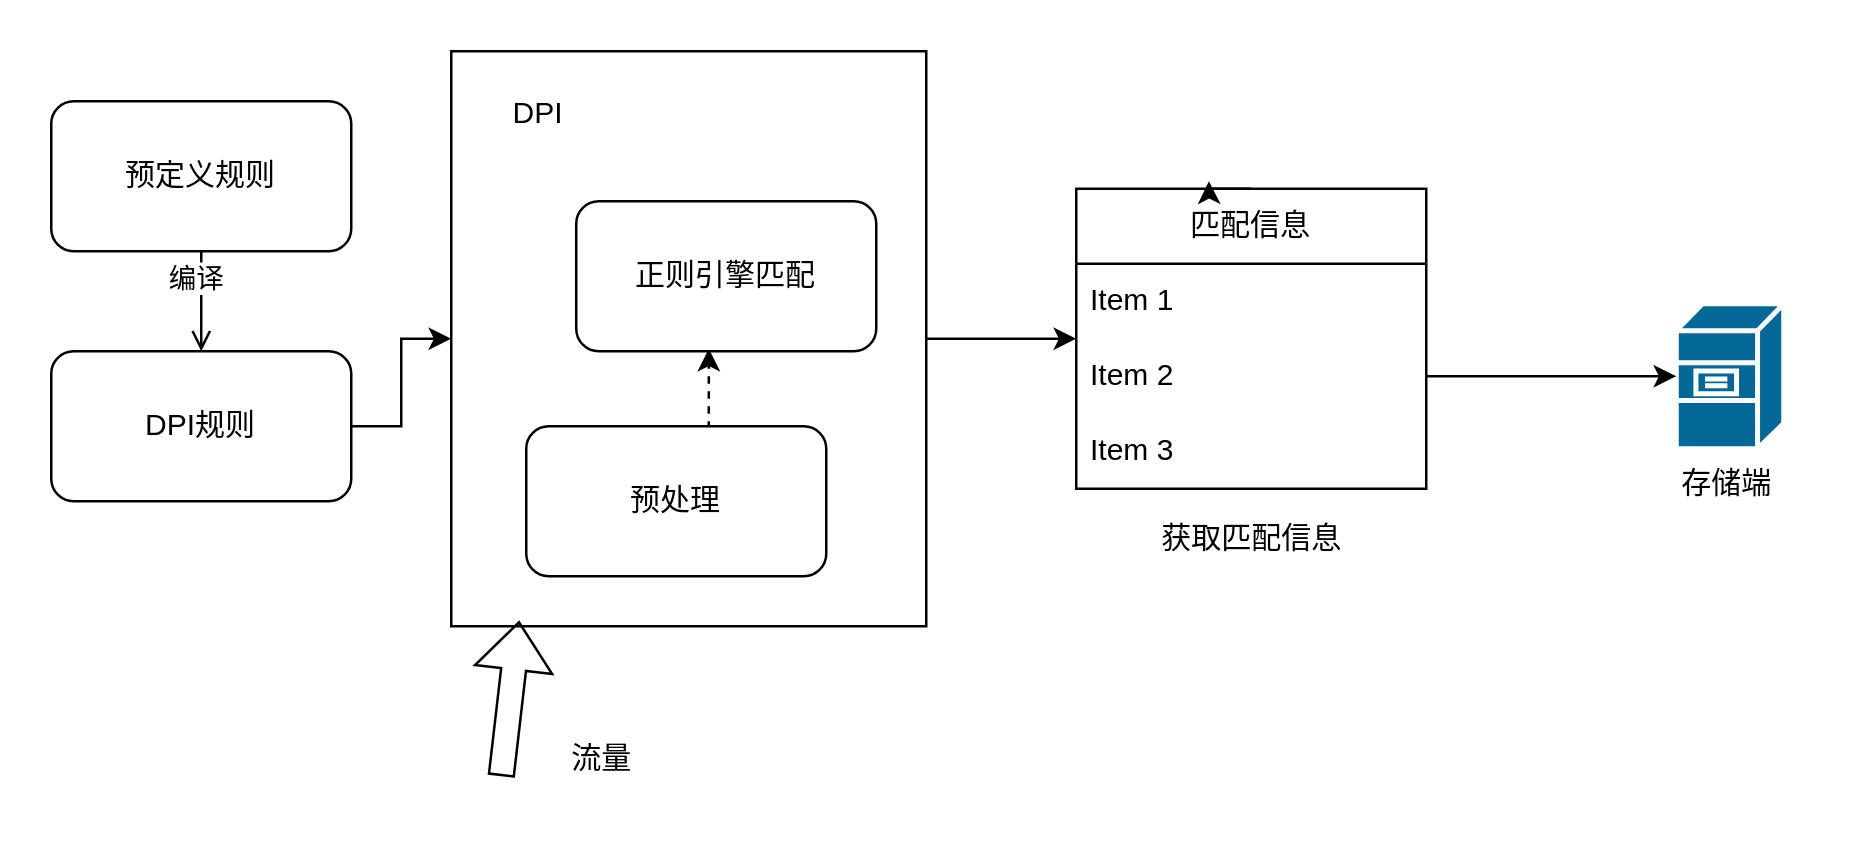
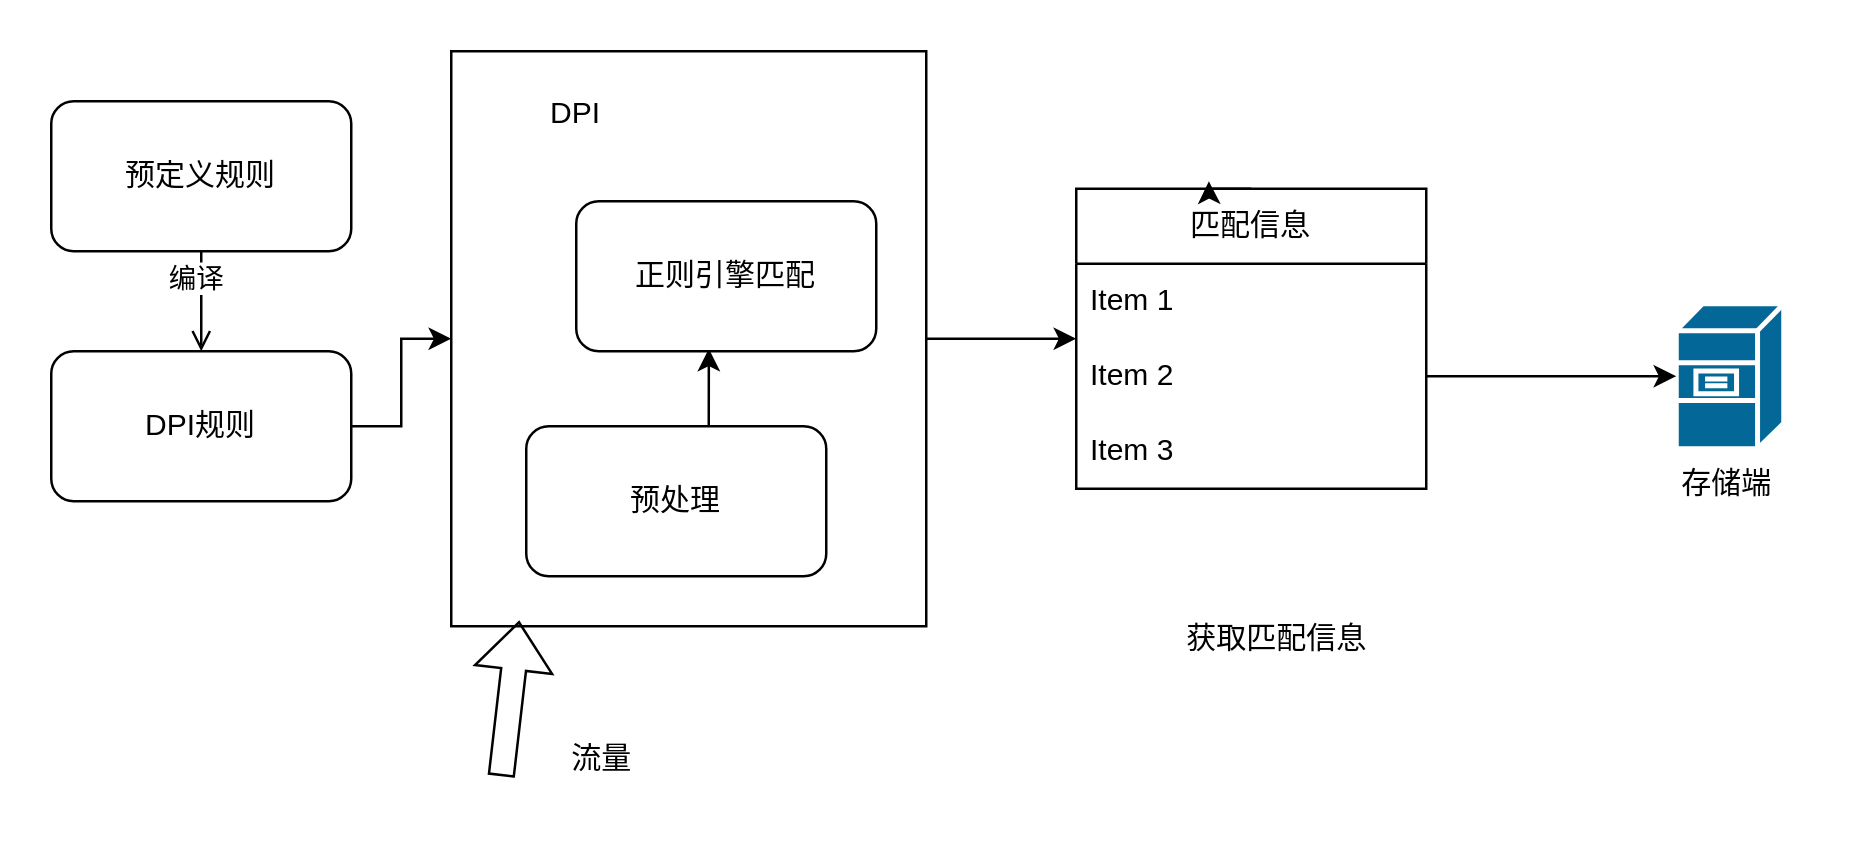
  <mxCell id="0" />
  <mxCell id="1" parent="0" />
  <mxCell id="2" style="edgeStyle=orthogonalEdgeStyle;rounded=0;orthogonalLoop=1;jettySize=auto;html=1;exitX=0.5;exitY=1;exitDx=0;exitDy=0;endArrow=open;" edge="1" parent="1" source="4" target="6"><mxGeometry relative="1" as="geometry" /></mxCell>
  <mxCell id="3" value="编译" style="edgeLabel;html=1;align=center;verticalAlign=middle;resizable=0;points=[];" vertex="1" connectable="0" parent="2"><mxGeometry x="-0.5" y="-3" relative="1" as="geometry"><mxPoint as="offset" /></mxGeometry></mxCell>
  <mxCell id="4" value="预定义规则" style="rounded=1;whiteSpace=wrap;html=1;" vertex="1" parent="1"><mxGeometry x="20" y="40" width="120" height="60" as="geometry" /></mxCell>
  <mxCell id="5" style="edgeStyle=orthogonalEdgeStyle;rounded=0;orthogonalLoop=1;jettySize=auto;html=1;exitX=1;exitY=0.5;exitDx=0;exitDy=0;entryX=0;entryY=0.5;entryDx=0;entryDy=0;" edge="1" parent="1" source="6" target="8"><mxGeometry relative="1" as="geometry" /></mxCell>
  <mxCell id="6" value="DPI规则" style="rounded=1;whiteSpace=wrap;html=1;" vertex="1" parent="1"><mxGeometry x="20" y="140" width="120" height="60" as="geometry" /></mxCell>
  <mxCell id="7" style="edgeStyle=orthogonalEdgeStyle;rounded=0;orthogonalLoop=1;jettySize=auto;html=1;exitX=1;exitY=0.5;exitDx=0;exitDy=0;entryX=0;entryY=0.5;entryDx=0;entryDy=0;" edge="1" parent="1" source="8" target="15"><mxGeometry relative="1" as="geometry" /></mxCell>
  <mxCell id="8" value="" style="rounded=0;whiteSpace=wrap;html=1;" vertex="1" parent="1"><mxGeometry x="180" y="20" width="190" height="230" as="geometry" /></mxCell>
- <mxCell id="9" value="DPI" style="text;html=1;strokeColor=none;fillColor=none;align=center;verticalAlign=middle;whiteSpace=wrap;rounded=0;" vertex="1" parent="1"><mxGeometry x="185" y="30" width="60" height="30" as="geometry" /></mxCell>
- <mxCell id="10" style="edgeStyle=orthogonalEdgeStyle;rounded=0;orthogonalLoop=1;jettySize=auto;html=1;exitX=0.5;exitY=0;exitDx=0;exitDy=0;entryX=0.442;entryY=0.983;entryDx=0;entryDy=0;entryPerimeter=0;dashed=1;" edge="1" parent="1" source="11" target="14"><mxGeometry relative="1" as="geometry" /></mxCell>
+ <mxCell id="9" value="DPI" style="text;html=1;strokeColor=none;fillColor=none;align=center;verticalAlign=middle;whiteSpace=wrap;rounded=0;" vertex="1" parent="1"><mxGeometry x="200" y="30" width="60" height="30" as="geometry" /></mxCell>
+ <mxCell id="10" style="edgeStyle=orthogonalEdgeStyle;rounded=0;orthogonalLoop=1;jettySize=auto;html=1;exitX=0.5;exitY=0;exitDx=0;exitDy=0;entryX=0.442;entryY=0.983;entryDx=0;entryDy=0;entryPerimeter=0;" edge="1" parent="1" source="11" target="14"><mxGeometry relative="1" as="geometry" /></mxCell>
  <mxCell id="11" value="预处理" style="rounded=1;whiteSpace=wrap;html=1;" vertex="1" parent="1"><mxGeometry x="210" y="170" width="120" height="60" as="geometry" /></mxCell>
  <mxCell id="12" value="" style="shape=flexArrow;endArrow=classic;html=1;rounded=0;entryX=0.143;entryY=0.991;entryDx=0;entryDy=0;entryPerimeter=0;" edge="1" parent="1" target="8"><mxGeometry width="50" height="50" relative="1" as="geometry"><mxPoint x="200" y="310" as="sourcePoint" /><mxPoint x="250" y="260" as="targetPoint" /></mxGeometry></mxCell>
  <mxCell id="13" value="流量" style="text;html=1;align=center;verticalAlign=middle;resizable=0;points=[];autosize=1;strokeColor=none;fillColor=none;" vertex="1" parent="1"><mxGeometry x="215" y="288" width="50" height="30" as="geometry" /></mxCell>
  <mxCell id="14" value="正则引擎匹配" style="rounded=1;whiteSpace=wrap;html=1;" vertex="1" parent="1"><mxGeometry x="230" y="80" width="120" height="60" as="geometry" /></mxCell>
  <mxCell id="15" value="匹配信息" style="swimlane;fontStyle=0;childLayout=stackLayout;horizontal=1;startSize=30;horizontalStack=0;resizeParent=1;resizeParentMax=0;resizeLast=0;collapsible=1;marginBottom=0;whiteSpace=wrap;html=1;" vertex="1" parent="1"><mxGeometry x="430" y="75" width="140" height="120" as="geometry" /></mxCell>
  <mxCell id="16" value="Item 1" style="text;strokeColor=none;fillColor=none;align=left;verticalAlign=middle;spacingLeft=4;spacingRight=4;overflow=hidden;points=[[0,0.5],[1,0.5]];portConstraint=eastwest;rotatable=0;whiteSpace=wrap;html=1;" vertex="1" parent="15"><mxGeometry y="30" width="140" height="30" as="geometry" /></mxCell>
  <mxCell id="17" value="Item 2" style="text;strokeColor=none;fillColor=none;align=left;verticalAlign=middle;spacingLeft=4;spacingRight=4;overflow=hidden;points=[[0,0.5],[1,0.5]];portConstraint=eastwest;rotatable=0;whiteSpace=wrap;html=1;" vertex="1" parent="15"><mxGeometry y="60" width="140" height="30" as="geometry" /></mxCell>
  <mxCell id="18" value="Item 3" style="text;strokeColor=none;fillColor=none;align=left;verticalAlign=middle;spacingLeft=4;spacingRight=4;overflow=hidden;points=[[0,0.5],[1,0.5]];portConstraint=eastwest;rotatable=0;whiteSpace=wrap;html=1;" vertex="1" parent="15"><mxGeometry y="90" width="140" height="30" as="geometry" /></mxCell>
  <mxCell id="19" style="edgeStyle=orthogonalEdgeStyle;rounded=0;orthogonalLoop=1;jettySize=auto;html=1;exitX=0.5;exitY=0;exitDx=0;exitDy=0;entryX=0.379;entryY=-0.025;entryDx=0;entryDy=0;entryPerimeter=0;" edge="1" parent="1" source="15" target="15"><mxGeometry relative="1" as="geometry" /></mxCell>
  <mxCell id="20" value="" style="shape=mxgraph.cisco.servers.file_server;sketch=0;html=1;pointerEvents=1;dashed=0;fillColor=#036897;strokeColor=#ffffff;strokeWidth=2;verticalLabelPosition=bottom;verticalAlign=top;align=center;outlineConnect=0;" vertex="1" parent="1"><mxGeometry x="670" y="121" width="43" height="58" as="geometry" /></mxCell>
  <mxCell id="21" style="rounded=0;orthogonalLoop=1;jettySize=auto;html=1;exitX=1;exitY=0.5;exitDx=0;exitDy=0;entryX=0;entryY=0.5;entryDx=0;entryDy=0;entryPerimeter=0;" edge="1" parent="1" source="17" target="20"><mxGeometry relative="1" as="geometry" /></mxCell>
  <mxCell id="22" value="存储端" style="text;html=1;align=center;verticalAlign=middle;resizable=0;points=[];autosize=1;strokeColor=none;fillColor=none;" vertex="1" parent="1"><mxGeometry x="660" y="178" width="60" height="30" as="geometry" /></mxCell>
- <mxCell id="23" value="获取匹配信息" style="text;html=1;align=center;verticalAlign=middle;resizable=0;points=[];autosize=1;strokeColor=none;fillColor=none;" vertex="1" parent="1"><mxGeometry x="450" y="200" width="100" height="30" as="geometry" /></mxCell>
+ <mxCell id="23" value="获取匹配信息" style="text;html=1;align=center;verticalAlign=middle;resizable=0;points=[];autosize=1;strokeColor=none;fillColor=none;" vertex="1" parent="1"><mxGeometry x="460" y="240" width="100" height="30" as="geometry" /></mxCell>
